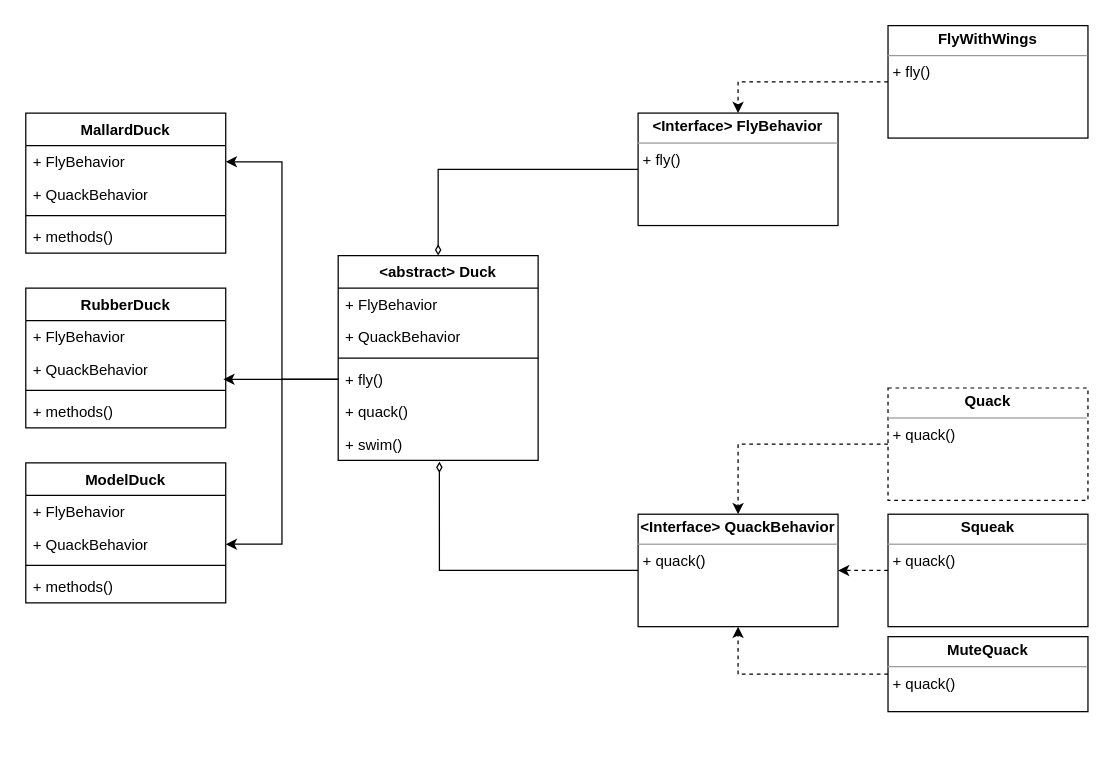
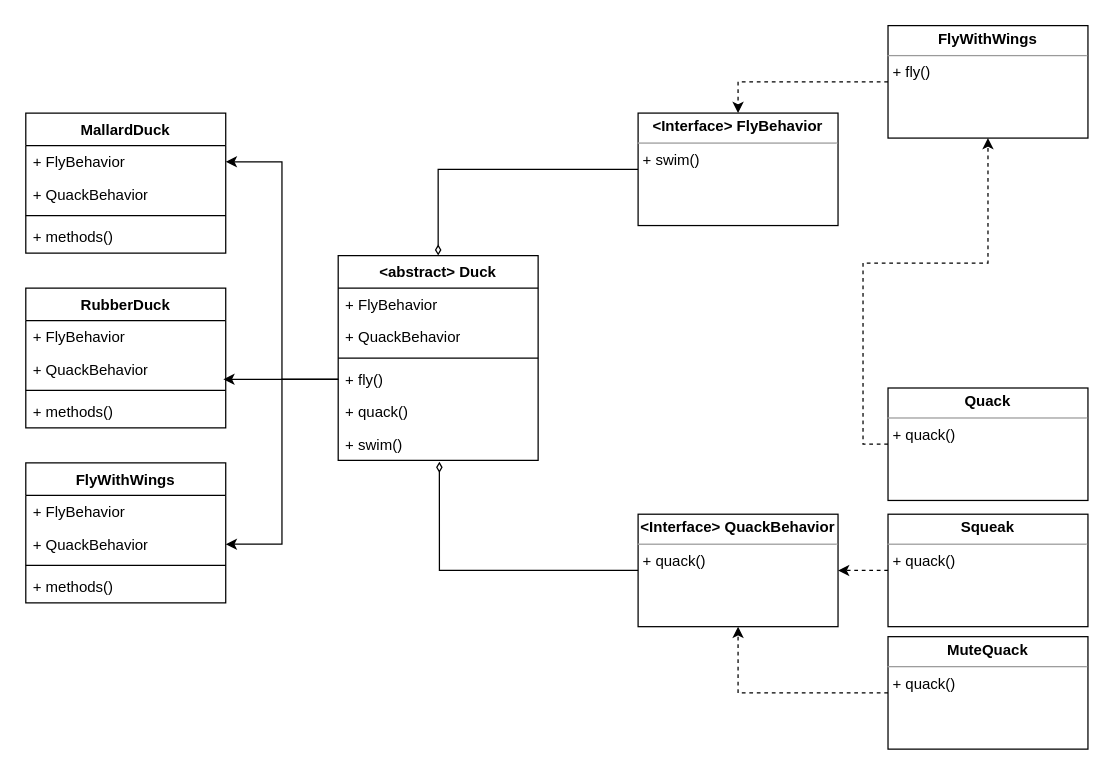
  <mxCell id="0" />
  <mxCell id="1" parent="0" />
  <mxCell id="2" style="edgeStyle=orthogonalEdgeStyle;rounded=0;orthogonalLoop=1;jettySize=auto;html=1;entryX=0.5;entryY=0;entryDx=0;entryDy=0;endArrow=diamondThin;endFill=0;" edge="1" parent="1" source="3" target="13"><mxGeometry relative="1" as="geometry" /></mxCell>
- <mxCell id="3" value="&lt;p style=&quot;margin:0px;margin-top:4px;text-align:center;&quot;&gt;&lt;b&gt;&amp;lt;Interface&amp;gt; FlyBehavior&lt;br&gt;&lt;/b&gt;&lt;/p&gt;&lt;hr size=&quot;1&quot;&gt;&lt;p style=&quot;margin:0px;margin-left:4px;&quot;&gt;+ fly()&lt;/p&gt;" style="verticalAlign=top;align=left;overflow=fill;html=1;whiteSpace=wrap;" vertex="1" parent="1"><mxGeometry x="510" y="90" width="160" height="90" as="geometry" /></mxCell>
+ <mxCell id="3" value="&lt;p style=&quot;margin:0px;margin-top:4px;text-align:center;&quot;&gt;&lt;b&gt;&amp;lt;Interface&amp;gt; FlyBehavior&lt;br&gt;&lt;/b&gt;&lt;/p&gt;&lt;hr size=&quot;1&quot;&gt;&lt;p style=&quot;margin:0px;margin-left:4px;&quot;&gt;+ swim()&lt;/p&gt;" style="verticalAlign=top;align=left;overflow=fill;html=1;whiteSpace=wrap;" vertex="1" parent="1"><mxGeometry x="510" y="90" width="160" height="90" as="geometry" /></mxCell>
  <mxCell id="4" style="edgeStyle=orthogonalEdgeStyle;rounded=0;orthogonalLoop=1;jettySize=auto;html=1;exitX=0;exitY=0.5;exitDx=0;exitDy=0;entryX=0.5;entryY=0;entryDx=0;entryDy=0;dashed=1;" edge="1" parent="1" source="5" target="3"><mxGeometry relative="1" as="geometry" /></mxCell>
  <mxCell id="5" value="&lt;p style=&quot;margin:0px;margin-top:4px;text-align:center;&quot;&gt;&lt;b&gt;FlyWithWings&lt;/b&gt;&lt;/p&gt;&lt;hr size=&quot;1&quot;&gt;&lt;p style=&quot;margin:0px;margin-left:4px;&quot;&gt;+ fly()&lt;/p&gt;" style="verticalAlign=top;align=left;overflow=fill;html=1;whiteSpace=wrap;" vertex="1" parent="1"><mxGeometry x="710" y="20" width="160" height="90" as="geometry" /></mxCell>
  <mxCell id="6" value="&lt;p style=&quot;margin:0px;margin-top:4px;text-align:center;&quot;&gt;&lt;b&gt;&amp;lt;Interface&amp;gt; QuackBehavior&lt;br&gt;&lt;/b&gt;&lt;/p&gt;&lt;hr size=&quot;1&quot;&gt;&lt;p style=&quot;margin:0px;margin-left:4px;&quot;&gt;+ quack()&lt;/p&gt;" style="verticalAlign=top;align=left;overflow=fill;html=1;whiteSpace=wrap;" vertex="1" parent="1"><mxGeometry x="510" y="411" width="160" height="90" as="geometry" /></mxCell>
- <mxCell id="7" style="edgeStyle=orthogonalEdgeStyle;rounded=0;orthogonalLoop=1;jettySize=auto;html=1;exitX=0;exitY=0.5;exitDx=0;exitDy=0;entryX=0.5;entryY=0;entryDx=0;entryDy=0;dashed=1;" edge="1" parent="1" source="8" target="6"><mxGeometry relative="1" as="geometry" /></mxCell>
- <mxCell id="8" value="&lt;p style=&quot;margin:0px;margin-top:4px;text-align:center;&quot;&gt;&lt;b&gt;Quack&lt;br&gt;&lt;/b&gt;&lt;/p&gt;&lt;hr size=&quot;1&quot;&gt;&lt;p style=&quot;margin:0px;margin-left:4px;&quot;&gt;+ quack()&lt;/p&gt;" style="verticalAlign=top;align=left;overflow=fill;html=1;whiteSpace=wrap;dashed=1;" vertex="1" parent="1"><mxGeometry x="710" y="310" width="160" height="90" as="geometry" /></mxCell>
+ <mxCell id="7" style="edgeStyle=orthogonalEdgeStyle;rounded=0;orthogonalLoop=1;jettySize=auto;html=1;exitX=0;exitY=0.5;exitDx=0;exitDy=0;dashed=1;" edge="1" parent="1" source="8" target="5"><mxGeometry relative="1" as="geometry" /></mxCell>
+ <mxCell id="8" value="&lt;p style=&quot;margin:0px;margin-top:4px;text-align:center;&quot;&gt;&lt;b&gt;Quack&lt;br&gt;&lt;/b&gt;&lt;/p&gt;&lt;hr size=&quot;1&quot;&gt;&lt;p style=&quot;margin:0px;margin-left:4px;&quot;&gt;+ quack()&lt;/p&gt;" style="verticalAlign=top;align=left;overflow=fill;html=1;whiteSpace=wrap;" vertex="1" parent="1"><mxGeometry x="710" y="310" width="160" height="90" as="geometry" /></mxCell>
  <mxCell id="9" style="edgeStyle=orthogonalEdgeStyle;rounded=0;orthogonalLoop=1;jettySize=auto;html=1;exitX=0;exitY=0.5;exitDx=0;exitDy=0;entryX=1;entryY=0.5;entryDx=0;entryDy=0;dashed=1;" edge="1" parent="1" source="10" target="6"><mxGeometry relative="1" as="geometry" /></mxCell>
  <mxCell id="10" value="&lt;p style=&quot;margin:0px;margin-top:4px;text-align:center;&quot;&gt;&lt;b&gt;Squeak&lt;br&gt;&lt;/b&gt;&lt;/p&gt;&lt;hr size=&quot;1&quot;&gt;&lt;p style=&quot;margin:0px;margin-left:4px;&quot;&gt;+ quack()&lt;/p&gt;" style="verticalAlign=top;align=left;overflow=fill;html=1;whiteSpace=wrap;" vertex="1" parent="1"><mxGeometry x="710" y="411" width="160" height="90" as="geometry" /></mxCell>
  <mxCell id="11" style="edgeStyle=orthogonalEdgeStyle;rounded=0;orthogonalLoop=1;jettySize=auto;html=1;exitX=0;exitY=0.5;exitDx=0;exitDy=0;entryX=0.5;entryY=1;entryDx=0;entryDy=0;dashed=1;" edge="1" parent="1" source="12" target="6"><mxGeometry relative="1" as="geometry" /></mxCell>
- <mxCell id="12" value="&lt;p style=&quot;margin:0px;margin-top:4px;text-align:center;&quot;&gt;&lt;b&gt;MuteQuack&lt;br&gt;&lt;/b&gt;&lt;/p&gt;&lt;hr size=&quot;1&quot;&gt;&lt;p style=&quot;margin:0px;margin-left:4px;&quot;&gt;+ quack()&lt;/p&gt;" style="verticalAlign=top;align=left;overflow=fill;html=1;whiteSpace=wrap;" vertex="1" parent="1"><mxGeometry x="710" y="509" width="160" height="60" as="geometry" /></mxCell>
+ <mxCell id="12" value="&lt;p style=&quot;margin:0px;margin-top:4px;text-align:center;&quot;&gt;&lt;b&gt;MuteQuack&lt;br&gt;&lt;/b&gt;&lt;/p&gt;&lt;hr size=&quot;1&quot;&gt;&lt;p style=&quot;margin:0px;margin-left:4px;&quot;&gt;+ quack()&lt;/p&gt;" style="verticalAlign=top;align=left;overflow=fill;html=1;whiteSpace=wrap;" vertex="1" parent="1"><mxGeometry x="710" y="509" width="160" height="90" as="geometry" /></mxCell>
  <mxCell id="13" value="&amp;lt;abstract&amp;gt; Duck" style="swimlane;fontStyle=1;align=center;verticalAlign=top;childLayout=stackLayout;horizontal=1;startSize=26;horizontalStack=0;resizeParent=1;resizeParentMax=0;resizeLast=0;collapsible=1;marginBottom=0;whiteSpace=wrap;html=1;" vertex="1" parent="1"><mxGeometry x="270" y="204" width="160" height="164" as="geometry" /></mxCell>
  <mxCell id="14" value="+ FlyBehavior" style="text;strokeColor=none;fillColor=none;align=left;verticalAlign=top;spacingLeft=4;spacingRight=4;overflow=hidden;rotatable=0;points=[[0,0.5],[1,0.5]];portConstraint=eastwest;whiteSpace=wrap;html=1;container=0;" vertex="1" parent="13"><mxGeometry y="26" width="160" height="26" as="geometry" /></mxCell>
  <mxCell id="15" value="+ QuackBehavior" style="text;strokeColor=none;fillColor=none;align=left;verticalAlign=top;spacingLeft=4;spacingRight=4;overflow=hidden;rotatable=0;points=[[0,0.5],[1,0.5]];portConstraint=eastwest;whiteSpace=wrap;html=1;container=0;" vertex="1" parent="13"><mxGeometry y="52" width="160" height="26" as="geometry" /></mxCell>
  <mxCell id="16" value="" style="line;strokeWidth=1;fillColor=none;align=left;verticalAlign=middle;spacingTop=-1;spacingLeft=3;spacingRight=3;rotatable=0;labelPosition=right;points=[];portConstraint=eastwest;strokeColor=inherit;" vertex="1" parent="13"><mxGeometry y="78" width="160" height="8" as="geometry" /></mxCell>
  <mxCell id="17" value="+ fly()" style="text;strokeColor=none;fillColor=none;align=left;verticalAlign=top;spacingLeft=4;spacingRight=4;overflow=hidden;rotatable=0;points=[[0,0.5],[1,0.5]];portConstraint=eastwest;whiteSpace=wrap;html=1;" vertex="1" parent="13"><mxGeometry y="86" width="160" height="26" as="geometry" /></mxCell>
  <mxCell id="18" value="+ quack()" style="text;strokeColor=none;fillColor=none;align=left;verticalAlign=top;spacingLeft=4;spacingRight=4;overflow=hidden;rotatable=0;points=[[0,0.5],[1,0.5]];portConstraint=eastwest;whiteSpace=wrap;html=1;" vertex="1" parent="13"><mxGeometry y="112" width="160" height="26" as="geometry" /></mxCell>
  <mxCell id="19" value="+ swim()" style="text;strokeColor=none;fillColor=none;align=left;verticalAlign=top;spacingLeft=4;spacingRight=4;overflow=hidden;rotatable=0;points=[[0,0.5],[1,0.5]];portConstraint=eastwest;whiteSpace=wrap;html=1;" vertex="1" parent="13"><mxGeometry y="138" width="160" height="26" as="geometry" /></mxCell>
  <mxCell id="20" value="RubberDuck" style="swimlane;fontStyle=1;align=center;verticalAlign=top;childLayout=stackLayout;horizontal=1;startSize=26;horizontalStack=0;resizeParent=1;resizeParentMax=0;resizeLast=0;collapsible=1;marginBottom=0;whiteSpace=wrap;html=1;" vertex="1" parent="1"><mxGeometry x="20" y="230" width="160" height="112" as="geometry" /></mxCell>
  <mxCell id="21" value="+ FlyBehavior" style="text;strokeColor=none;fillColor=none;align=left;verticalAlign=top;spacingLeft=4;spacingRight=4;overflow=hidden;rotatable=0;points=[[0,0.5],[1,0.5]];portConstraint=eastwest;whiteSpace=wrap;html=1;container=0;" vertex="1" parent="20"><mxGeometry y="26" width="160" height="26" as="geometry" /></mxCell>
  <mxCell id="22" value="+ QuackBehavior" style="text;strokeColor=none;fillColor=none;align=left;verticalAlign=top;spacingLeft=4;spacingRight=4;overflow=hidden;rotatable=0;points=[[0,0.5],[1,0.5]];portConstraint=eastwest;whiteSpace=wrap;html=1;container=0;" vertex="1" parent="20"><mxGeometry y="52" width="160" height="26" as="geometry" /></mxCell>
  <mxCell id="23" value="" style="line;strokeWidth=1;fillColor=none;align=left;verticalAlign=middle;spacingTop=-1;spacingLeft=3;spacingRight=3;rotatable=0;labelPosition=right;points=[];portConstraint=eastwest;strokeColor=inherit;" vertex="1" parent="20"><mxGeometry y="78" width="160" height="8" as="geometry" /></mxCell>
  <mxCell id="24" value="+ methods()" style="text;strokeColor=none;fillColor=none;align=left;verticalAlign=top;spacingLeft=4;spacingRight=4;overflow=hidden;rotatable=0;points=[[0,0.5],[1,0.5]];portConstraint=eastwest;whiteSpace=wrap;html=1;" vertex="1" parent="20"><mxGeometry y="86" width="160" height="26" as="geometry" /></mxCell>
- <mxCell id="25" value="ModelDuck" style="swimlane;fontStyle=1;align=center;verticalAlign=top;childLayout=stackLayout;horizontal=1;startSize=26;horizontalStack=0;resizeParent=1;resizeParentMax=0;resizeLast=0;collapsible=1;marginBottom=0;whiteSpace=wrap;html=1;" vertex="1" parent="1"><mxGeometry x="20" y="370" width="160" height="112" as="geometry" /></mxCell>
+ <mxCell id="25" value="FlyWithWings" style="swimlane;fontStyle=1;align=center;verticalAlign=top;childLayout=stackLayout;horizontal=1;startSize=26;horizontalStack=0;resizeParent=1;resizeParentMax=0;resizeLast=0;collapsible=1;marginBottom=0;whiteSpace=wrap;html=1;" vertex="1" parent="1"><mxGeometry x="20" y="370" width="160" height="112" as="geometry" /></mxCell>
  <mxCell id="26" value="+ FlyBehavior" style="text;strokeColor=none;fillColor=none;align=left;verticalAlign=top;spacingLeft=4;spacingRight=4;overflow=hidden;rotatable=0;points=[[0,0.5],[1,0.5]];portConstraint=eastwest;whiteSpace=wrap;html=1;container=0;" vertex="1" parent="25"><mxGeometry y="26" width="160" height="26" as="geometry" /></mxCell>
  <mxCell id="27" value="+ QuackBehavior" style="text;strokeColor=none;fillColor=none;align=left;verticalAlign=top;spacingLeft=4;spacingRight=4;overflow=hidden;rotatable=0;points=[[0,0.5],[1,0.5]];portConstraint=eastwest;whiteSpace=wrap;html=1;container=0;" vertex="1" parent="25"><mxGeometry y="52" width="160" height="26" as="geometry" /></mxCell>
  <mxCell id="28" value="" style="line;strokeWidth=1;fillColor=none;align=left;verticalAlign=middle;spacingTop=-1;spacingLeft=3;spacingRight=3;rotatable=0;labelPosition=right;points=[];portConstraint=eastwest;strokeColor=inherit;" vertex="1" parent="25"><mxGeometry y="78" width="160" height="8" as="geometry" /></mxCell>
  <mxCell id="29" value="+ methods()" style="text;strokeColor=none;fillColor=none;align=left;verticalAlign=top;spacingLeft=4;spacingRight=4;overflow=hidden;rotatable=0;points=[[0,0.5],[1,0.5]];portConstraint=eastwest;whiteSpace=wrap;html=1;" vertex="1" parent="25"><mxGeometry y="86" width="160" height="26" as="geometry" /></mxCell>
  <mxCell id="30" value="MallardDuck" style="swimlane;fontStyle=1;align=center;verticalAlign=top;childLayout=stackLayout;horizontal=1;startSize=26;horizontalStack=0;resizeParent=1;resizeParentMax=0;resizeLast=0;collapsible=1;marginBottom=0;whiteSpace=wrap;html=1;" vertex="1" parent="1"><mxGeometry x="20" y="90" width="160" height="112" as="geometry" /></mxCell>
  <mxCell id="31" value="+ FlyBehavior" style="text;strokeColor=none;fillColor=none;align=left;verticalAlign=top;spacingLeft=4;spacingRight=4;overflow=hidden;rotatable=0;points=[[0,0.5],[1,0.5]];portConstraint=eastwest;whiteSpace=wrap;html=1;container=0;" vertex="1" parent="30"><mxGeometry y="26" width="160" height="26" as="geometry" /></mxCell>
  <mxCell id="32" value="+ QuackBehavior" style="text;strokeColor=none;fillColor=none;align=left;verticalAlign=top;spacingLeft=4;spacingRight=4;overflow=hidden;rotatable=0;points=[[0,0.5],[1,0.5]];portConstraint=eastwest;whiteSpace=wrap;html=1;container=0;" vertex="1" parent="30"><mxGeometry y="52" width="160" height="26" as="geometry" /></mxCell>
  <mxCell id="33" value="" style="line;strokeWidth=1;fillColor=none;align=left;verticalAlign=middle;spacingTop=-1;spacingLeft=3;spacingRight=3;rotatable=0;labelPosition=right;points=[];portConstraint=eastwest;strokeColor=inherit;" vertex="1" parent="30"><mxGeometry y="78" width="160" height="8" as="geometry" /></mxCell>
  <mxCell id="34" value="+ methods()" style="text;strokeColor=none;fillColor=none;align=left;verticalAlign=top;spacingLeft=4;spacingRight=4;overflow=hidden;rotatable=0;points=[[0,0.5],[1,0.5]];portConstraint=eastwest;whiteSpace=wrap;html=1;" vertex="1" parent="30"><mxGeometry y="86" width="160" height="26" as="geometry" /></mxCell>
  <mxCell id="35" style="edgeStyle=orthogonalEdgeStyle;rounded=0;orthogonalLoop=1;jettySize=auto;html=1;entryX=0.506;entryY=1.038;entryDx=0;entryDy=0;entryPerimeter=0;exitX=0;exitY=0.5;exitDx=0;exitDy=0;endArrow=diamondThin;endFill=0;" edge="1" parent="1" source="6" target="19"><mxGeometry relative="1" as="geometry"><Array as="points"><mxPoint x="351" y="456" /></Array></mxGeometry></mxCell>
  <mxCell id="36" style="edgeStyle=orthogonalEdgeStyle;rounded=0;orthogonalLoop=1;jettySize=auto;html=1;exitX=0;exitY=0.5;exitDx=0;exitDy=0;entryX=1;entryY=0.5;entryDx=0;entryDy=0;" edge="1" parent="1" source="17" target="31"><mxGeometry relative="1" as="geometry" /></mxCell>
  <mxCell id="37" style="edgeStyle=orthogonalEdgeStyle;rounded=0;orthogonalLoop=1;jettySize=auto;html=1;exitX=0;exitY=0.5;exitDx=0;exitDy=0;entryX=0.988;entryY=0.808;entryDx=0;entryDy=0;entryPerimeter=0;" edge="1" parent="1" source="17" target="22"><mxGeometry relative="1" as="geometry" /></mxCell>
  <mxCell id="38" style="edgeStyle=orthogonalEdgeStyle;rounded=0;orthogonalLoop=1;jettySize=auto;html=1;exitX=0;exitY=0.5;exitDx=0;exitDy=0;entryX=1;entryY=0.5;entryDx=0;entryDy=0;" edge="1" parent="1" source="17" target="27"><mxGeometry relative="1" as="geometry" /></mxCell>
